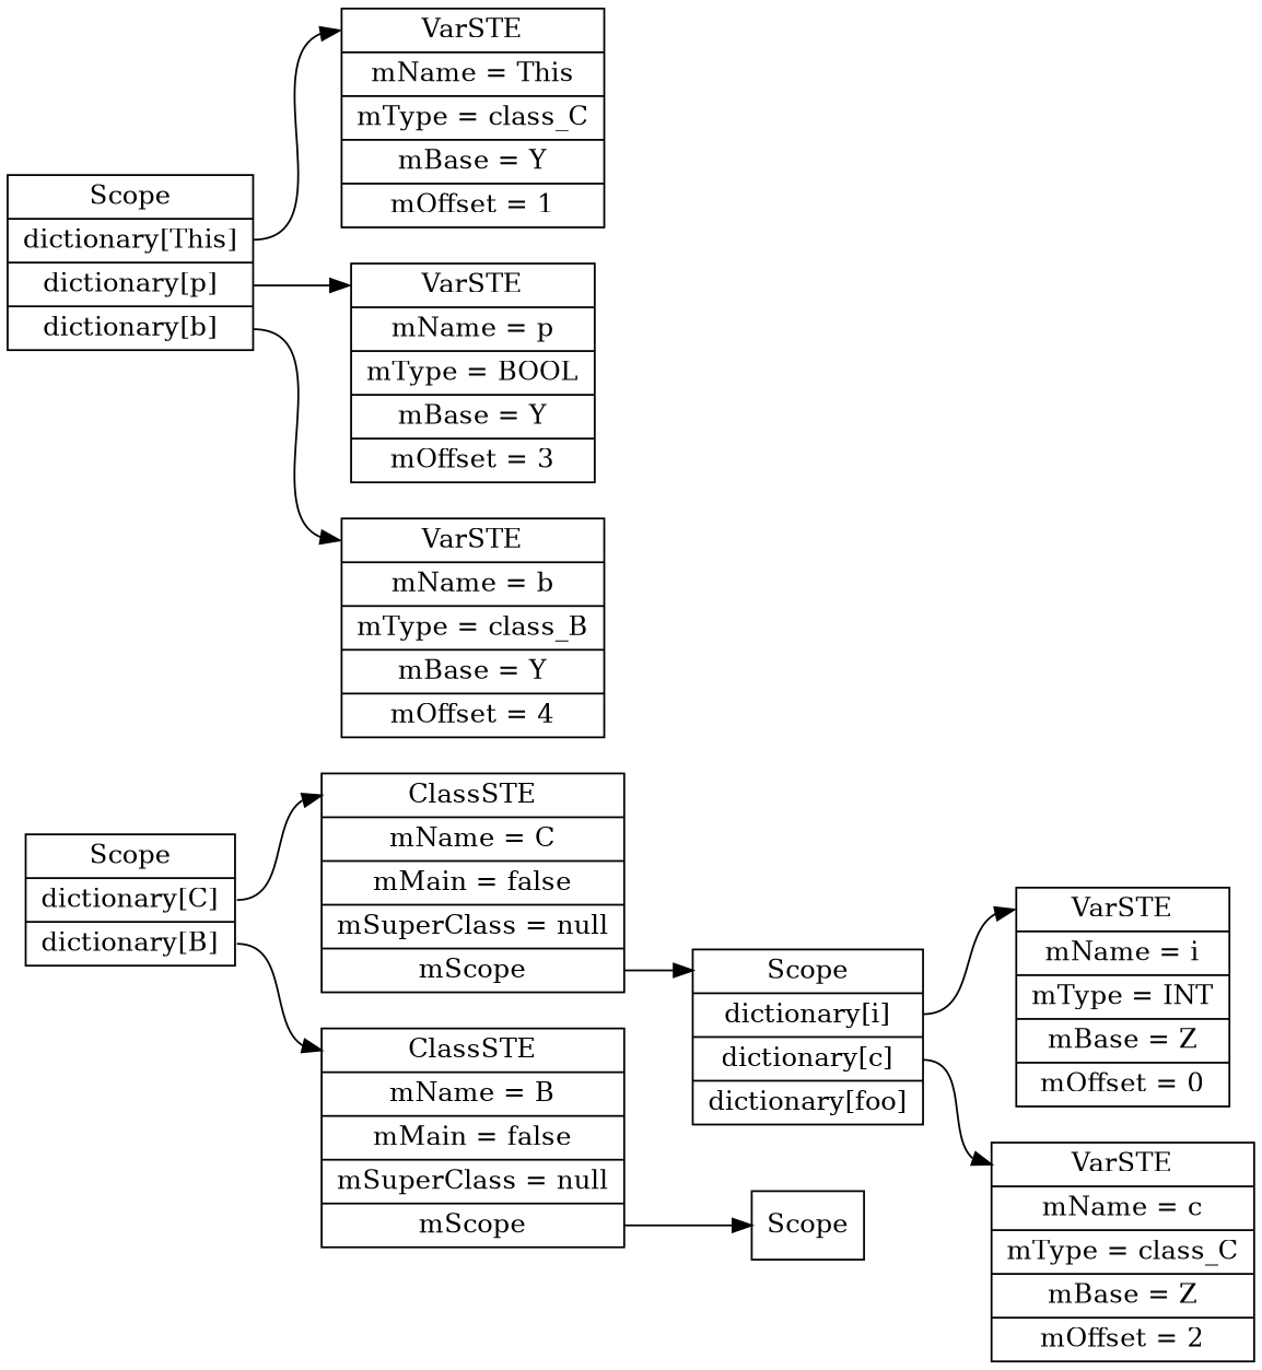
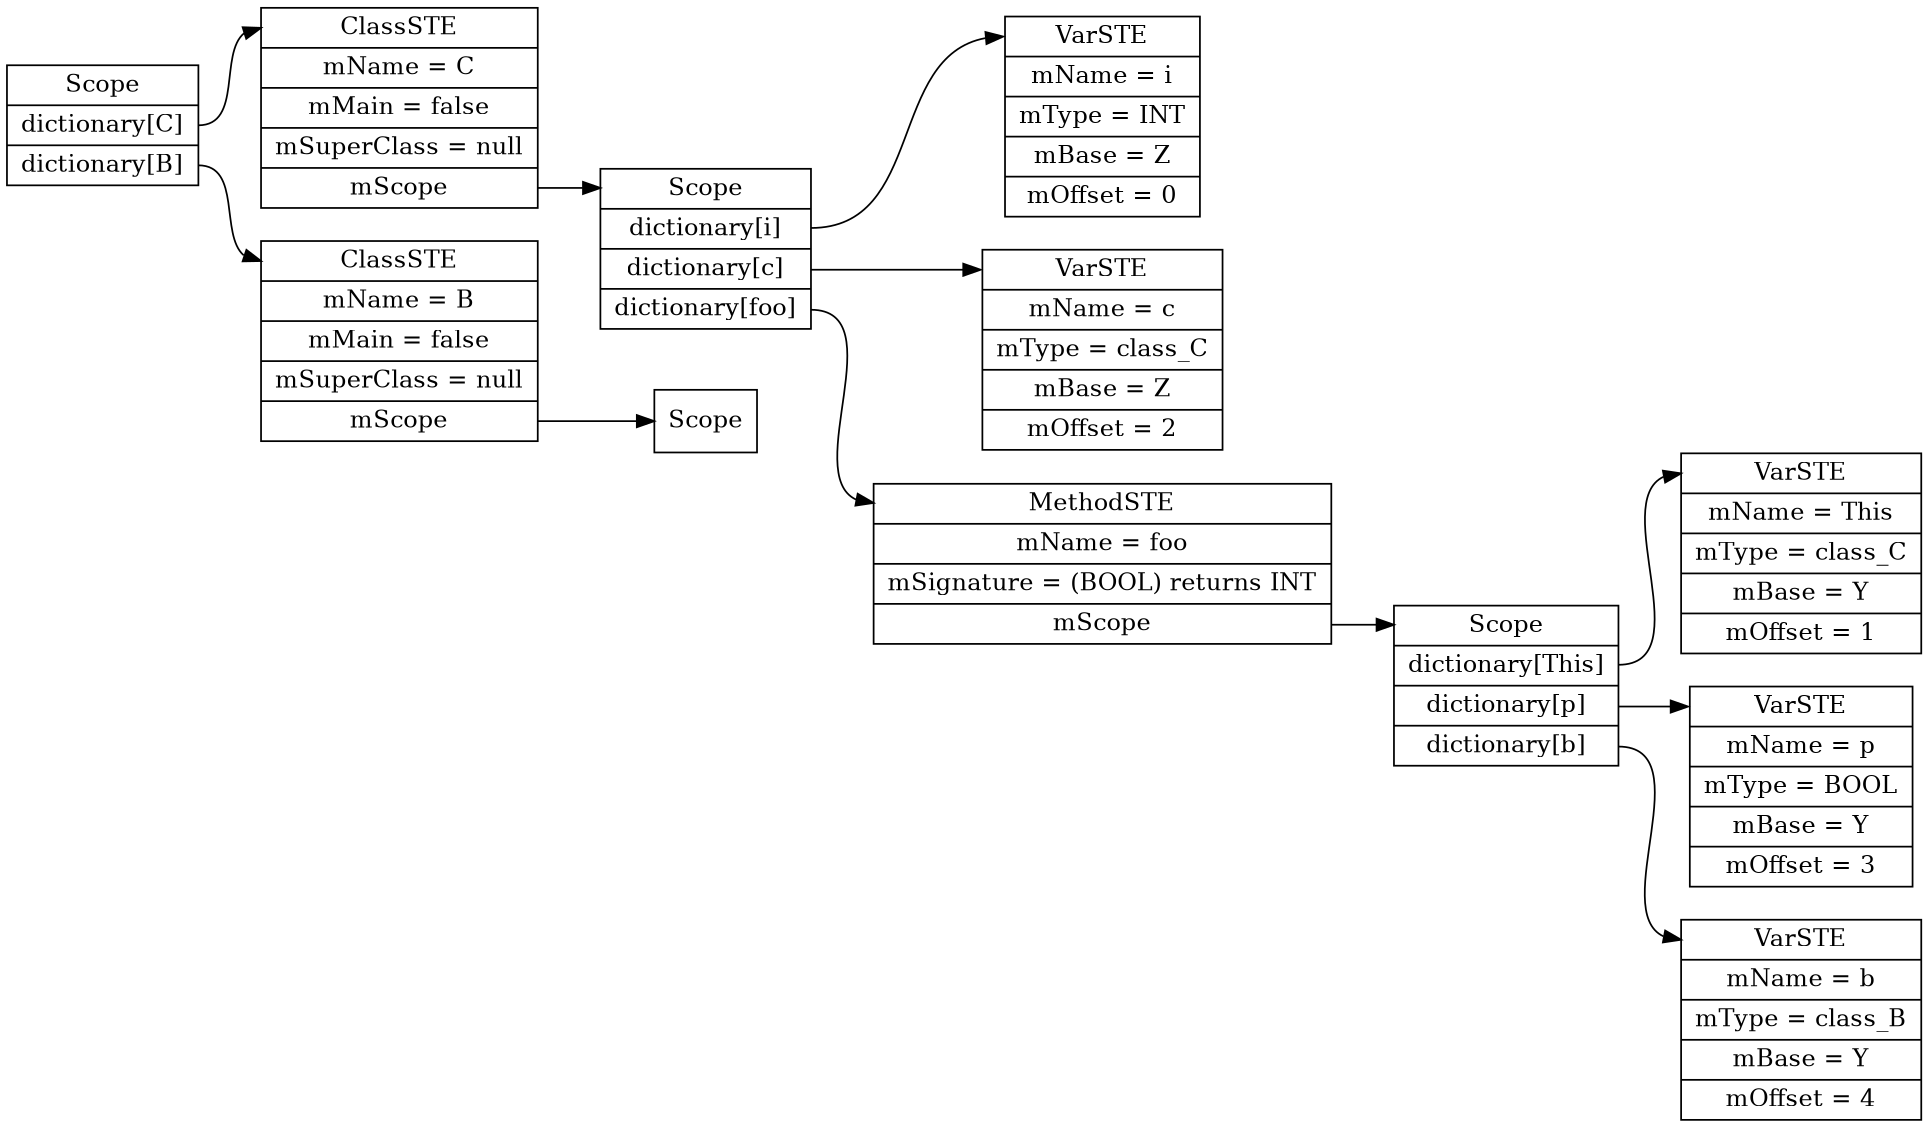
  digraph {
    rankdir=LR
    node [shape=record]
    edge [headport=f0 tailport=f1]
    n1 [label=" <f0> Scope | <f1> dictionary\[C\] | <f2> dictionary\[B\] "]
    n2 [label=" <f0> ClassSTE | <f1> mName = C| <f2> mMain = false| <f3> mSuperClass = null| <f4> mScope "]
    n3 [label=" <f0> ClassSTE | <f1> mName = B| <f2> mMain = false| <f3> mSuperClass = null| <f4> mScope "]
    n4 [label=" <f0> Scope | <f1> dictionary\[i\] | <f2> dictionary\[c\] | <f3> dictionary\[foo\] "]
    n5 [label=" <f0> VarSTE | <f1> mName = i| <f2> mType = INT| <f3> mBase = Z| <f4> mOffset = 0"]
    n6 [label=" <f0> VarSTE | <f1> mName = c| <f2> mType = class_C| <f3> mBase = Z| <f4> mOffset = 2"]
+   n7 [label=" <f0> MethodSTE | <f1> mName = foo| <f2> mSignature = (BOOL) returns INT| <f3> mScope "]
    n8 [label=" <f0> Scope | <f1> dictionary\[This\] | <f2> dictionary\[p\] | <f3> dictionary\[b\] "]
    n9 [label=" <f0> VarSTE | <f1> mName = This| <f2> mType = class_C| <f3> mBase = Y| <f4> mOffset = 1"]
    n10 [label=" <f0> VarSTE | <f1> mName = p| <f2> mType = BOOL| <f3> mBase = Y| <f4> mOffset = 3"]
    n11 [label=" <f0> VarSTE | <f1> mName = b| <f2> mType = class_B| <f3> mBase = Y| <f4> mOffset = 4"]
    n12 [label=" <f0> Scope "]
    n1 -> n2
    n1 -> n3 [tailport=f2]
    n2 -> n4 [tailport=f4]
    n3 -> n12 [tailport=f4]
    n4 -> n5
    n4 -> n6 [tailport=f2]
+   n4 -> n7 [tailport=f3]
+   n7 -> n8 [tailport=f3]
    n8 -> n9
    n8 -> n10 [tailport=f2]
    n8 -> n11 [tailport=f3]
  }
